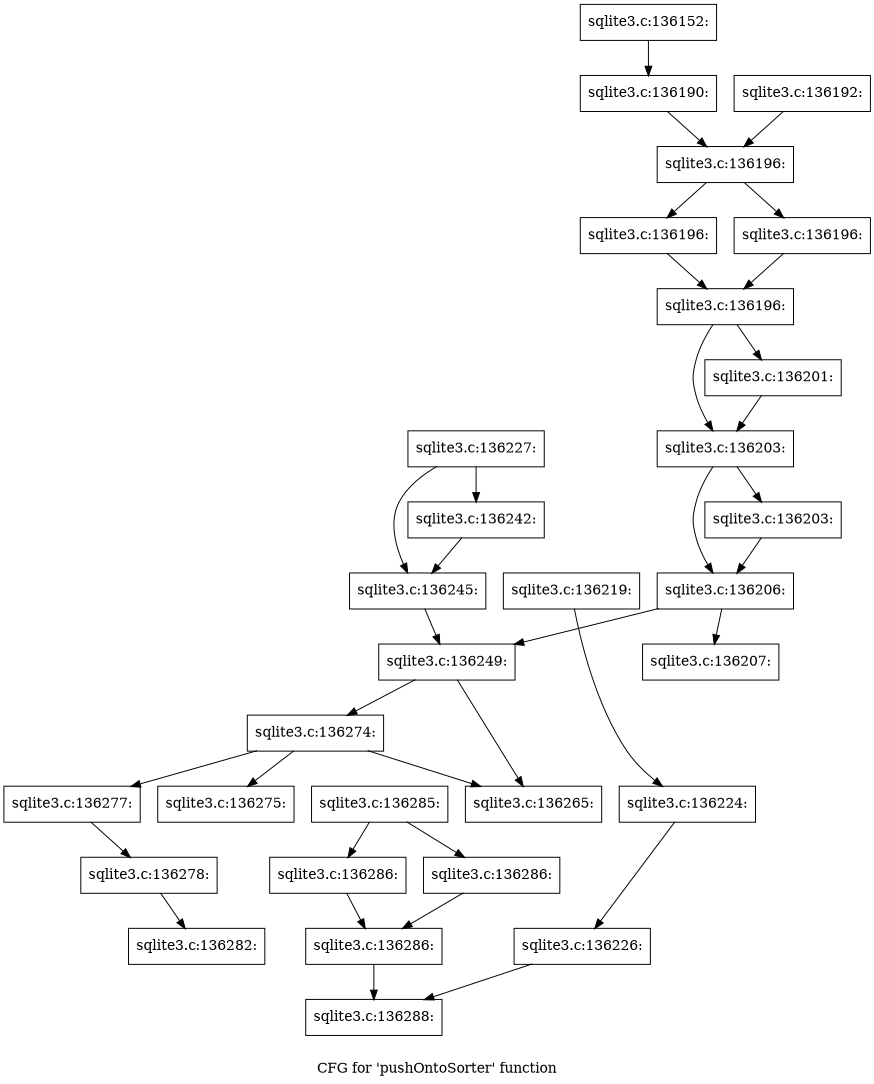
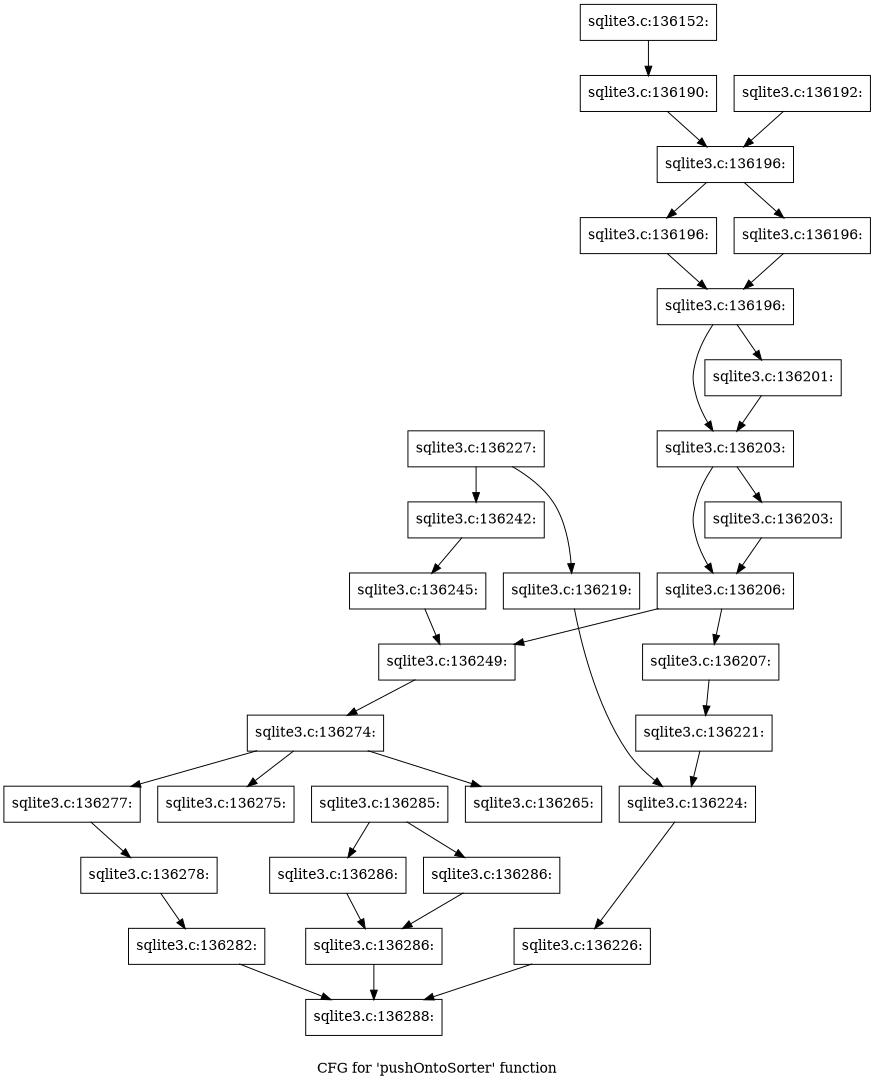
  digraph {
    label="CFG for 'pushOntoSorter' function"
    node [shape=record]
    n1 [label="{sqlite3.c:136152:}"]
    n2 [label="{sqlite3.c:136190:}"]
    n3 [label="{sqlite3.c:136196:}"]
    n4 [label="{sqlite3.c:136192:}"]
    n5 [label="{sqlite3.c:136196:}"]
    n6 [label="{sqlite3.c:136196:}"]
    n7 [label="{sqlite3.c:136196:}"]
    n8 [label="{sqlite3.c:136201:}"]
    n9 [label="{sqlite3.c:136203:}"]
    n10 [label="{sqlite3.c:136203:}"]
    n11 [label="{sqlite3.c:136206:}"]
    n12 [label="{sqlite3.c:136207:}"]
    n13 [label="{sqlite3.c:136249:}"]
+   n14 [label="{sqlite3.c:136221:}"]
    n15 [label="{sqlite3.c:136265:}"]
    n16 [label="{sqlite3.c:136274:}"]
    n17 [label="{sqlite3.c:136219:}"]
    n18 [label="{sqlite3.c:136224:}"]
    n19 [label="{sqlite3.c:136275:}"]
    n20 [label="{sqlite3.c:136277:}"]
    n21 [label="{sqlite3.c:136226:}"]
    n22 [label="{sqlite3.c:136288:}"]
    n23 [label="{sqlite3.c:136227:}"]
    n24 [label="{sqlite3.c:136242:}"]
    n25 [label="{sqlite3.c:136245:}"]
    n26 [label="{sqlite3.c:136278:}"]
    n27 [label="{sqlite3.c:136282:}"]
    n28 [label="{sqlite3.c:136285:}"]
    n29 [label="{sqlite3.c:136286:}"]
    n30 [label="{sqlite3.c:136286:}"]
    n31 [label="{sqlite3.c:136286:}"]
    n1 -> n2
    n2 -> n3
    n3 -> n5
    n3 -> n6
    n4 -> n3
    n5 -> n7
    n6 -> n7
    n7 -> n8
    n7 -> n9
    n8 -> n9
    n9 -> n10
    n9 -> n11
    n10 -> n11
    n11 -> n12
    n11 -> n13
-   n13 -> n15
+   n12 -> n14
    n13 -> n16
+   n14 -> n18
    n16 -> n15
    n16 -> n19
    n16 -> n20
    n17 -> n18
    n18 -> n21
    n20 -> n26
    n21 -> n22
    n23 -> n24
-   n23 -> n25
+   n23 -> n17
    n24 -> n25
    n25 -> n13
    n26 -> n27
+   n27 -> n22
    n28 -> n29
    n28 -> n30
    n29 -> n31
    n30 -> n31
    n31 -> n22
  }
